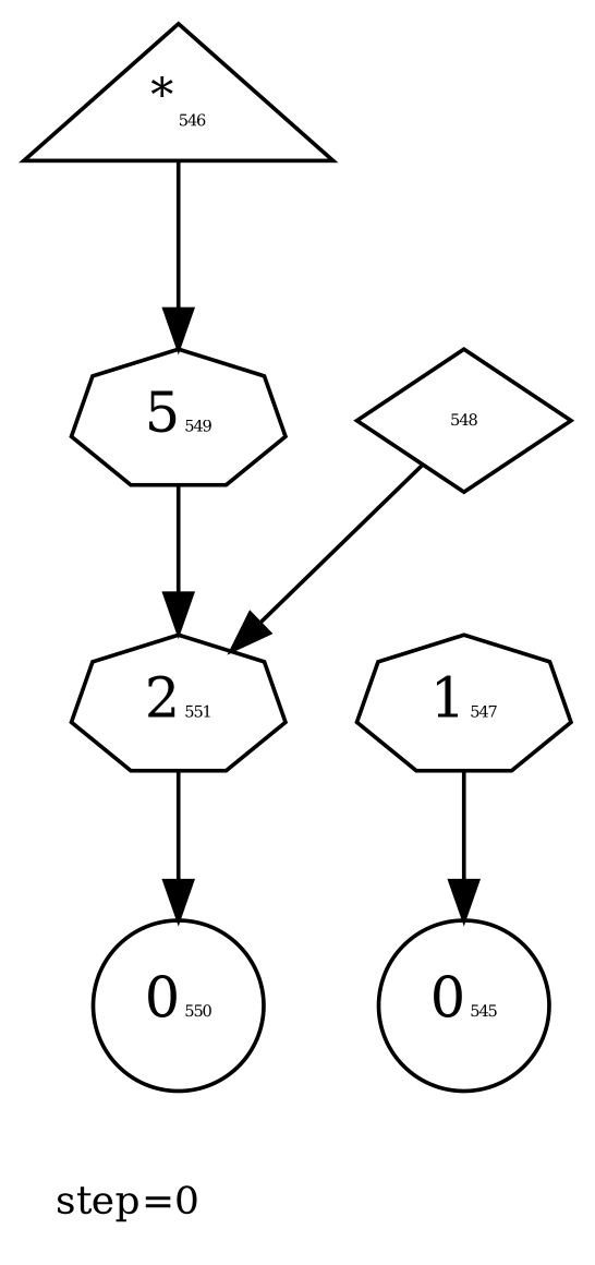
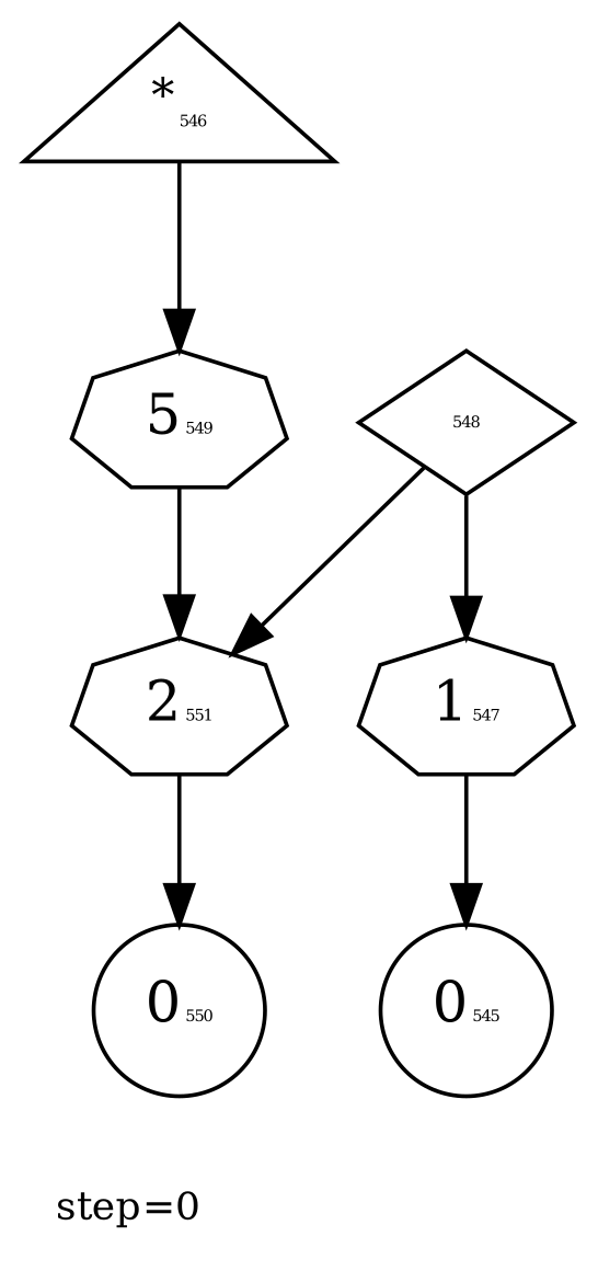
  digraph {
    fontsize=10
    label="step=0"
    labeljust=left
    labelloc=bottom
    node [color=black labelfontcolor=black peripheries=1 shape=septagon]
    edge [color=black]
    n1 [label=<0<FONT POINT-SIZE='4'>545</FONT>> shape=circle]
    n2 [label=<<SUP>*</SUP><FONT POINT-SIZE='4'>546</FONT>> shape=triangle]
    n3 [label=<5<FONT POINT-SIZE='4'>549</FONT>> labelfontcolor=""]
    n4 [label=<2<FONT POINT-SIZE='4'>551</FONT>> labelfontcolor=""]
    n5 [label=<<FONT POINT-SIZE='4'>548</FONT>> shape=diamond]
    n6 [label=<1<FONT POINT-SIZE='4'>547</FONT>> labelfontcolor=""]
    n7 [label=<0<FONT POINT-SIZE='4'>550</FONT>> shape=circle]
    n2 -> n3
    n3 -> n4
    n4 -> n7
    n5 -> n4
+   n5 -> n6
    n6 -> n1
  }
